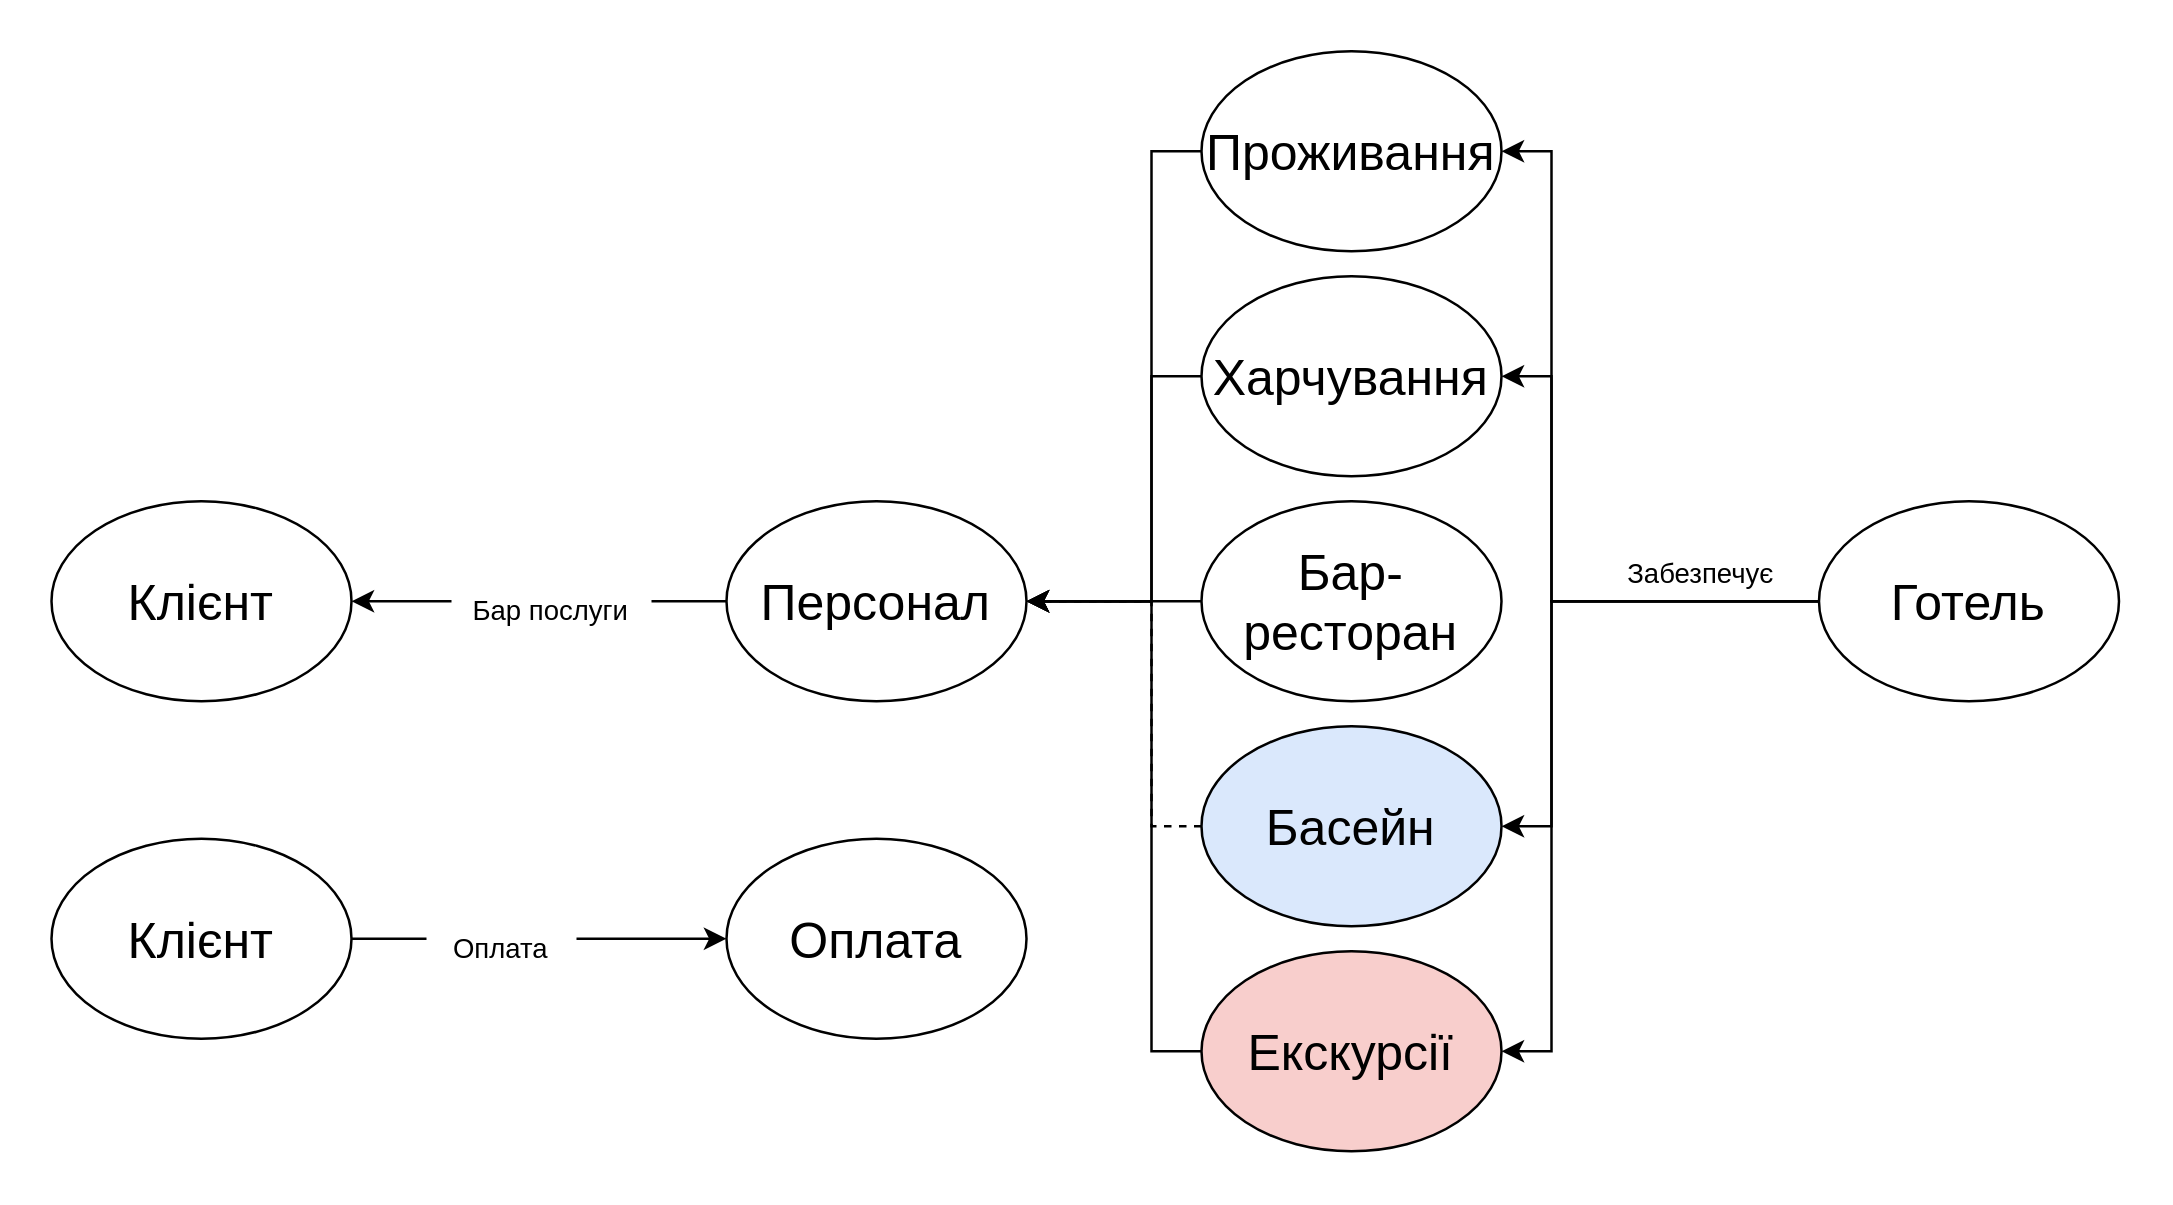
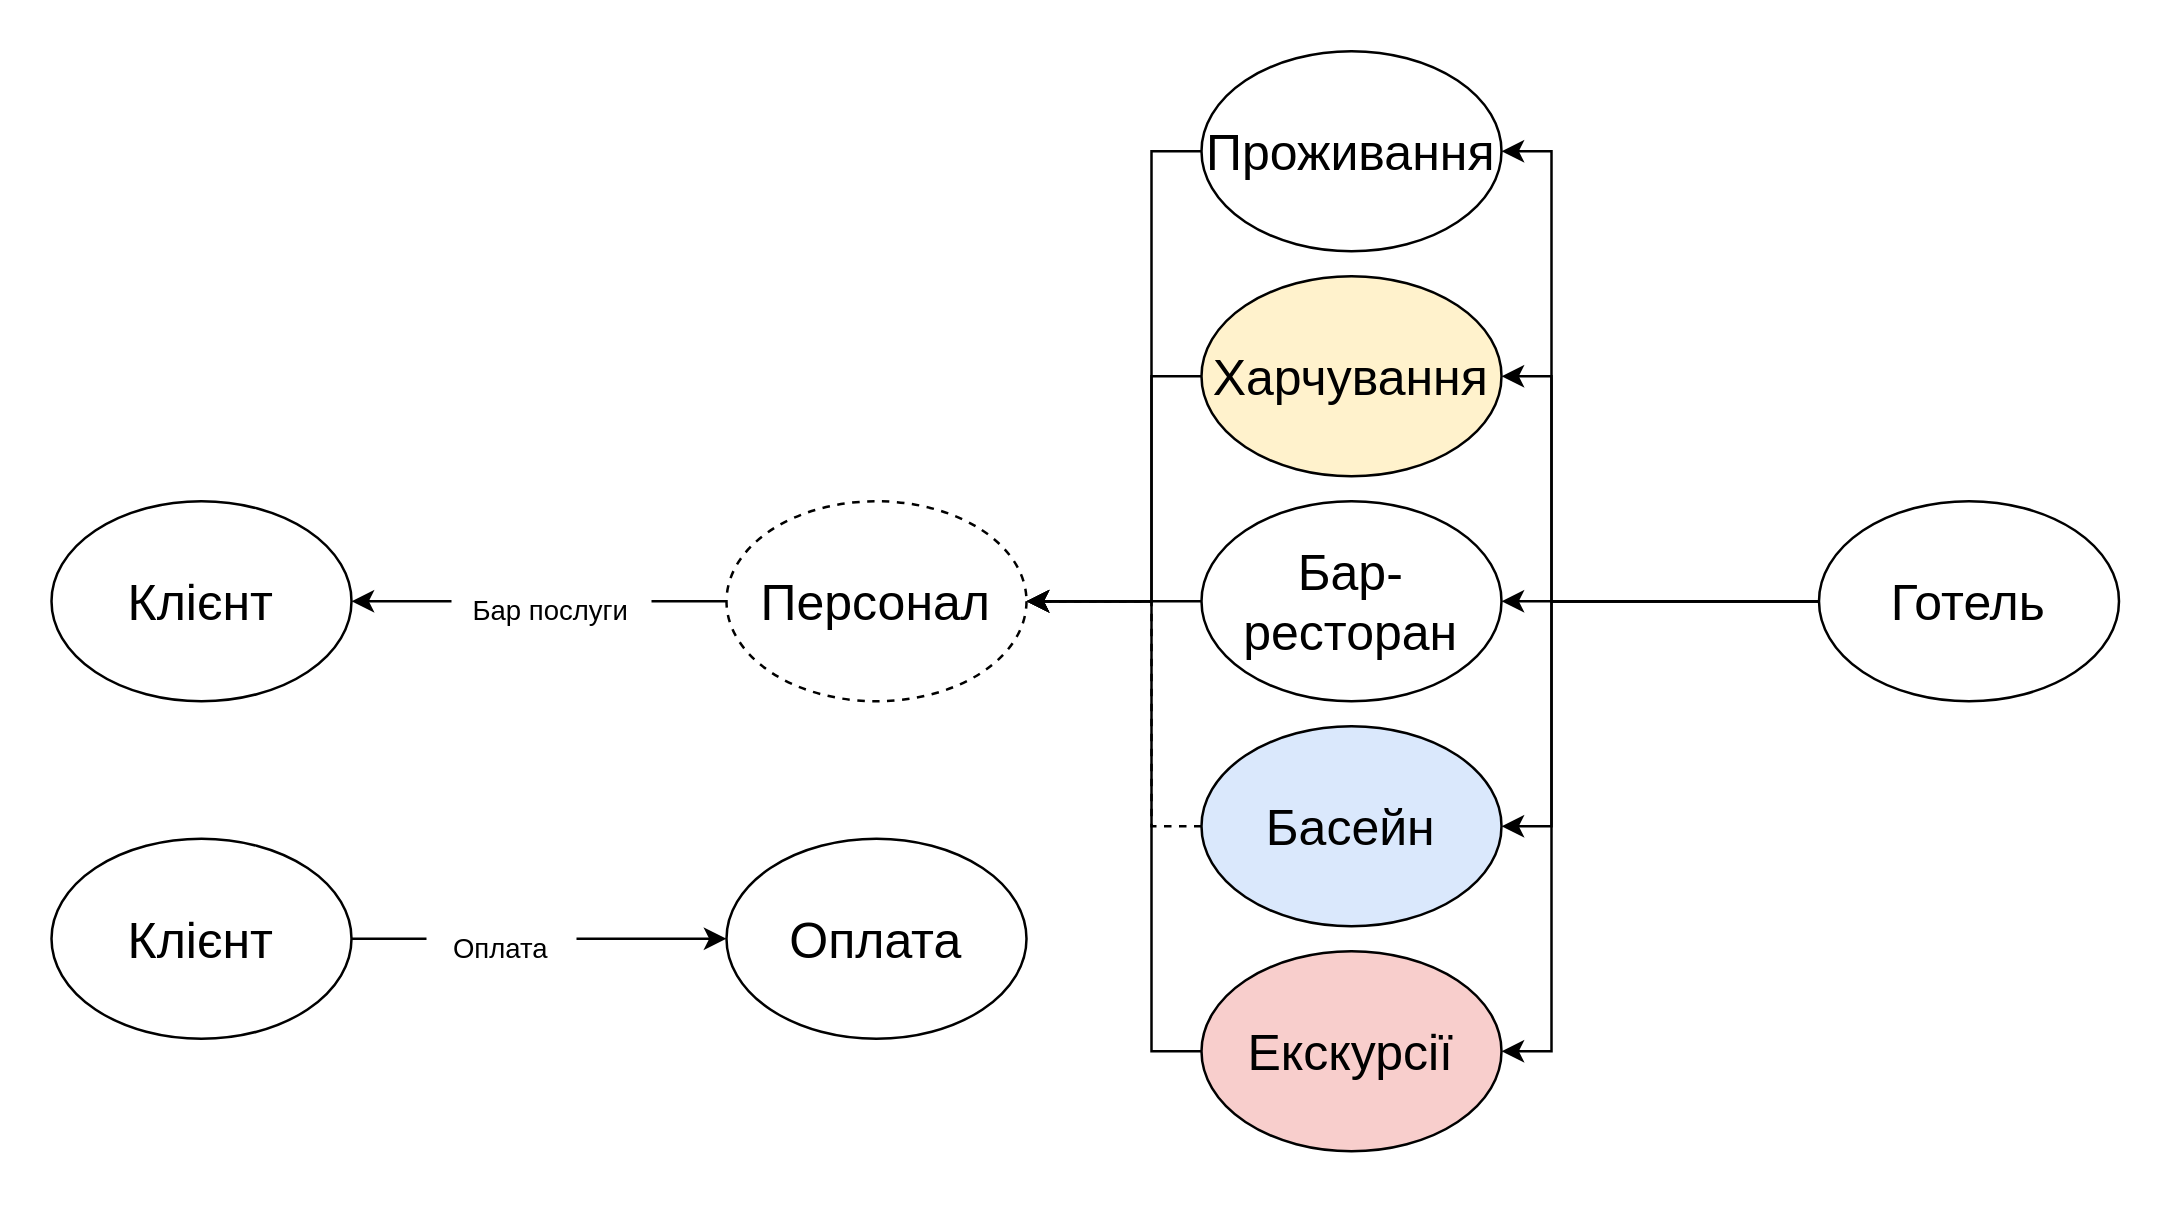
  <mxCell id="0" />
  <mxCell id="1" parent="0" />
  <mxCell id="2" value="&lt;font style=&quot;font-size: 20px&quot;&gt;Клієнт&lt;/font&gt;" style="ellipse;whiteSpace=wrap;html=1;" vertex="1" parent="1"><mxGeometry y="200" width="120" height="80" as="geometry" x="20" /></mxCell>
  <mxCell id="3" style="edgeStyle=orthogonalEdgeStyle;rounded=0;orthogonalLoop=1;jettySize=auto;html=1;exitX=0;exitY=0.5;exitDx=0;exitDy=0;entryX=1;entryY=0.5;entryDx=0;entryDy=0;fontSize=20;startArrow=none;" edge="1" parent="1" source="25" target="2"><mxGeometry relative="1" as="geometry" /></mxCell>
- <mxCell id="4" value="Персонал" style="ellipse;whiteSpace=wrap;html=1;fontSize=20;" vertex="1" parent="1"><mxGeometry x="290" y="200" width="120" height="80" as="geometry" /></mxCell>
+ <mxCell id="4" value="Персонал" style="ellipse;whiteSpace=wrap;html=1;fontSize=20;dashed=1;" vertex="1" parent="1"><mxGeometry x="290" y="200" width="120" height="80" as="geometry" /></mxCell>
  <mxCell id="5" value="Оплата" style="ellipse;whiteSpace=wrap;html=1;fontSize=20;" vertex="1" parent="1"><mxGeometry x="290" y="335" width="120" height="80" as="geometry" /></mxCell>
  <mxCell id="6" style="edgeStyle=orthogonalEdgeStyle;rounded=0;orthogonalLoop=1;jettySize=auto;html=1;exitX=1;exitY=0.5;exitDx=0;exitDy=0;entryX=0;entryY=0.5;entryDx=0;entryDy=0;fontSize=20;startArrow=none;" edge="1" parent="1" source="27" target="5"><mxGeometry relative="1" as="geometry" /></mxCell>
  <mxCell id="7" value="&lt;font style=&quot;font-size: 20px&quot;&gt;Клієнт&lt;/font&gt;" style="ellipse;whiteSpace=wrap;html=1;" vertex="1" parent="1"><mxGeometry y="335" width="120" height="80" as="geometry" x="20" /></mxCell>
  <mxCell id="8" style="edgeStyle=orthogonalEdgeStyle;rounded=0;orthogonalLoop=1;jettySize=auto;html=1;exitX=0;exitY=0.5;exitDx=0;exitDy=0;entryX=1;entryY=0.5;entryDx=0;entryDy=0;fontSize=20;" edge="1" parent="1" source="13" target="23"><mxGeometry relative="1" as="geometry"><Array as="points"><mxPoint x="620" y="240" /><mxPoint x="620" y="420" /></Array></mxGeometry></mxCell>
  <mxCell id="9" style="edgeStyle=orthogonalEdgeStyle;rounded=0;orthogonalLoop=1;jettySize=auto;html=1;exitX=0;exitY=0.5;exitDx=0;exitDy=0;entryX=1;entryY=0.5;entryDx=0;entryDy=0;fontSize=20;" edge="1" parent="1" source="13" target="21"><mxGeometry relative="1" as="geometry"><Array as="points"><mxPoint x="620" y="240" /><mxPoint x="620" y="330" /></Array></mxGeometry></mxCell>
+ <mxCell id="10" style="edgeStyle=orthogonalEdgeStyle;rounded=0;orthogonalLoop=1;jettySize=auto;html=1;exitX=0;exitY=0.5;exitDx=0;exitDy=0;entryX=1;entryY=0.5;entryDx=0;entryDy=0;fontSize=20;" edge="1" parent="1" source="13" target="19"><mxGeometry relative="1" as="geometry" /></mxCell>
  <mxCell id="11" style="edgeStyle=orthogonalEdgeStyle;rounded=0;orthogonalLoop=1;jettySize=auto;html=1;exitX=0;exitY=0.5;exitDx=0;exitDy=0;entryX=1;entryY=0.5;entryDx=0;entryDy=0;fontSize=20;" edge="1" parent="1" source="13" target="17"><mxGeometry relative="1" as="geometry"><Array as="points"><mxPoint x="620" y="240" /><mxPoint x="620" y="150" /></Array></mxGeometry></mxCell>
  <mxCell id="12" style="edgeStyle=orthogonalEdgeStyle;rounded=0;orthogonalLoop=1;jettySize=auto;html=1;exitX=0;exitY=0.5;exitDx=0;exitDy=0;entryX=1;entryY=0.5;entryDx=0;entryDy=0;fontSize=20;" edge="1" parent="1" source="13" target="15"><mxGeometry relative="1" as="geometry"><Array as="points"><mxPoint x="620" y="240" /><mxPoint x="620" y="60" /></Array></mxGeometry></mxCell>
  <mxCell id="13" value="Готель" style="ellipse;whiteSpace=wrap;html=1;fontSize=20;" vertex="1" parent="1"><mxGeometry x="727" y="200" width="120" height="80" as="geometry" /></mxCell>
  <mxCell id="14" style="edgeStyle=orthogonalEdgeStyle;rounded=0;orthogonalLoop=1;jettySize=auto;html=1;exitX=0;exitY=0.5;exitDx=0;exitDy=0;entryX=1;entryY=0.5;entryDx=0;entryDy=0;fontSize=20;" edge="1" parent="1" source="15" target="4"><mxGeometry relative="1" as="geometry"><Array as="points"><mxPoint x="460" y="60" /><mxPoint x="460" y="240" /></Array></mxGeometry></mxCell>
  <mxCell id="15" value="Проживання" style="ellipse;whiteSpace=wrap;html=1;fontSize=20;" vertex="1" parent="1"><mxGeometry x="480" y="20" width="120" height="80" as="geometry" /></mxCell>
  <mxCell id="16" style="edgeStyle=orthogonalEdgeStyle;rounded=0;orthogonalLoop=1;jettySize=auto;html=1;exitX=0;exitY=0.5;exitDx=0;exitDy=0;entryX=1;entryY=0.5;entryDx=0;entryDy=0;fontSize=20;" edge="1" parent="1" source="17" target="4"><mxGeometry relative="1" as="geometry"><Array as="points"><mxPoint x="460" y="150" /><mxPoint x="460" y="240" /></Array></mxGeometry></mxCell>
- <mxCell id="17" value="Харчування" style="ellipse;whiteSpace=wrap;html=1;fontSize=20;" vertex="1" parent="1"><mxGeometry x="480" y="110" width="120" height="80" as="geometry" /></mxCell>
+ <mxCell id="17" value="Харчування" style="ellipse;whiteSpace=wrap;html=1;fontSize=20;fillColor=#fff2cc;" vertex="1" parent="1"><mxGeometry x="480" y="110" width="120" height="80" as="geometry" /></mxCell>
  <mxCell id="18" style="edgeStyle=orthogonalEdgeStyle;rounded=0;orthogonalLoop=1;jettySize=auto;html=1;exitX=0;exitY=0.5;exitDx=0;exitDy=0;fontSize=20;" edge="1" parent="1" source="19" target="4"><mxGeometry relative="1" as="geometry" /></mxCell>
  <mxCell id="19" value="Бар-ресторан" style="ellipse;whiteSpace=wrap;html=1;fontSize=20;" vertex="1" parent="1"><mxGeometry x="480" y="200" width="120" height="80" as="geometry" /></mxCell>
  <mxCell id="20" style="edgeStyle=orthogonalEdgeStyle;rounded=0;orthogonalLoop=1;jettySize=auto;html=1;exitX=0;exitY=0.5;exitDx=0;exitDy=0;entryX=1;entryY=0.5;entryDx=0;entryDy=0;fontSize=20;dashed=1;" edge="1" parent="1" source="21" target="4"><mxGeometry relative="1" as="geometry"><Array as="points"><mxPoint x="460" y="330" /><mxPoint x="460" y="240" /></Array></mxGeometry></mxCell>
  <mxCell id="21" value="Басейн" style="ellipse;whiteSpace=wrap;html=1;fontSize=20;fillColor=#dae8fc;" vertex="1" parent="1"><mxGeometry x="480" y="290" width="120" height="80" as="geometry" /></mxCell>
  <mxCell id="22" style="edgeStyle=orthogonalEdgeStyle;rounded=0;orthogonalLoop=1;jettySize=auto;html=1;exitX=0;exitY=0.5;exitDx=0;exitDy=0;entryX=1;entryY=0.5;entryDx=0;entryDy=0;fontSize=20;" edge="1" parent="1" source="23" target="4"><mxGeometry relative="1" as="geometry"><Array as="points"><mxPoint x="460" y="420" /><mxPoint x="460" y="240" /></Array></mxGeometry></mxCell>
  <mxCell id="23" value="Екскурсії" style="ellipse;whiteSpace=wrap;html=1;fontSize=20;fillColor=#f8cecc;" vertex="1" parent="1"><mxGeometry x="480" y="380" width="120" height="80" as="geometry" /></mxCell>
- <mxCell id="24" value="&lt;font style=&quot;font-size: 11px&quot;&gt;Забезпечує&lt;/font&gt;" style="text;html=1;align=center;verticalAlign=middle;whiteSpace=wrap;rounded=0;fontSize=20;" vertex="1" parent="1"><mxGeometry x="650" y="210" width="60" height="30" as="geometry" /></mxCell>
  <mxCell id="25" value="&lt;font style=&quot;font-size: 11px&quot;&gt;Бар послуги&lt;/font&gt;" style="text;html=1;align=center;verticalAlign=middle;whiteSpace=wrap;rounded=0;fontSize=20;" vertex="1" parent="1"><mxGeometry x="180" y="225" width="80" height="30" as="geometry" /></mxCell>
  <mxCell id="26" value="" style="edgeStyle=orthogonalEdgeStyle;rounded=0;orthogonalLoop=1;jettySize=auto;html=1;exitX=0;exitY=0.5;exitDx=0;exitDy=0;entryX=1;entryY=0.5;entryDx=0;entryDy=0;fontSize=20;endArrow=none;" edge="1" parent="1" source="4" target="25"><mxGeometry relative="1" as="geometry"><mxPoint x="290" y="240" as="sourcePoint" /><mxPoint x="140" y="240" as="targetPoint" /></mxGeometry></mxCell>
  <mxCell id="27" value="&lt;font style=&quot;font-size: 11px&quot;&gt;Оплата&lt;/font&gt;" style="text;html=1;align=center;verticalAlign=middle;whiteSpace=wrap;rounded=0;fontSize=20;" vertex="1" parent="1"><mxGeometry x="170" y="365" width="60" height="20" as="geometry" /></mxCell>
  <mxCell id="28" value="" style="edgeStyle=orthogonalEdgeStyle;rounded=0;orthogonalLoop=1;jettySize=auto;html=1;exitX=1;exitY=0.5;exitDx=0;exitDy=0;entryX=0;entryY=0.5;entryDx=0;entryDy=0;fontSize=20;endArrow=none;" edge="1" parent="1" source="7" target="27"><mxGeometry relative="1" as="geometry"><mxPoint x="140" y="375" as="sourcePoint" /><mxPoint x="290" y="375" as="targetPoint" /></mxGeometry></mxCell>
